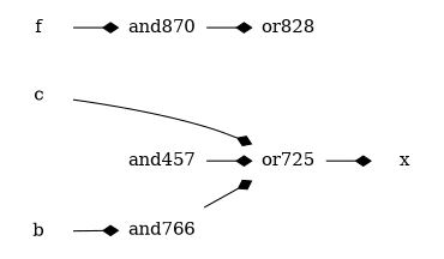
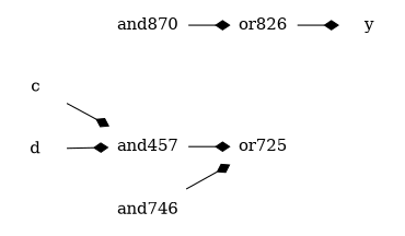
  digraph {
    rankdir=LR
    node [shape=plaintext]
    edge [arrowhead=diamond]
-   n1 [label=and766]
+   n1 [label=and746]
    n2 [label=or725]
-   n3 [label=x]
-   n4 [label=or828]
+   n4 [label=or826]
+   n5 [label=y]
    n6 [label=and457]
    n7 [label=and870]
-   n8 [label=b]
    n9 [label=c]
-   n11 [label=f]
+   n10 [label=d]
    n1 -> n2
-   n2 -> n3
+   n4 -> n5
    n6 -> n2
    n7 -> n4
-   n8 -> n1
-   n9 -> n2
-   n11 -> n7
+   n9 -> n6
+   n10 -> n6
  }
